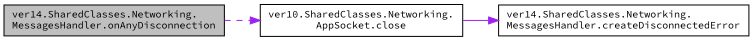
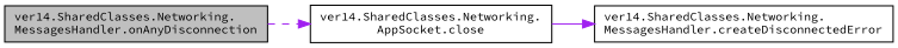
  digraph {
    rankdir=LR
    fontname="Source Code Pro"
    node [color=black fillcolor=white fontname="Source Code Pro" fontsize=10 shape=record style=filled]
    edge [color=purple fontname="Source Code Pro" fontsize=10 labelfontname=Helvetica labelfontsize=10]
    n1 [fillcolor=grey75 fontcolor=black height=0.2 label="ver14.SharedClasses.Networking.\lMessagesHandler.onAnyDisconnection" width=0.4]
-   n2 [height=0.2 label="ver10.SharedClasses.Networking.\lAppSocket.close" width=0.4]
+   n2 [height=0.2 label="ver14.SharedClasses.Networking.\lAppSocket.close" width=0.4]
    n3 [height=0.2 label="ver14.SharedClasses.Networking.\lMessagesHandler.createDisconnectedError" width=0.4]
    n1 -> n2 [style=dashed]
    n2 -> n3 [style=solid]
  }
